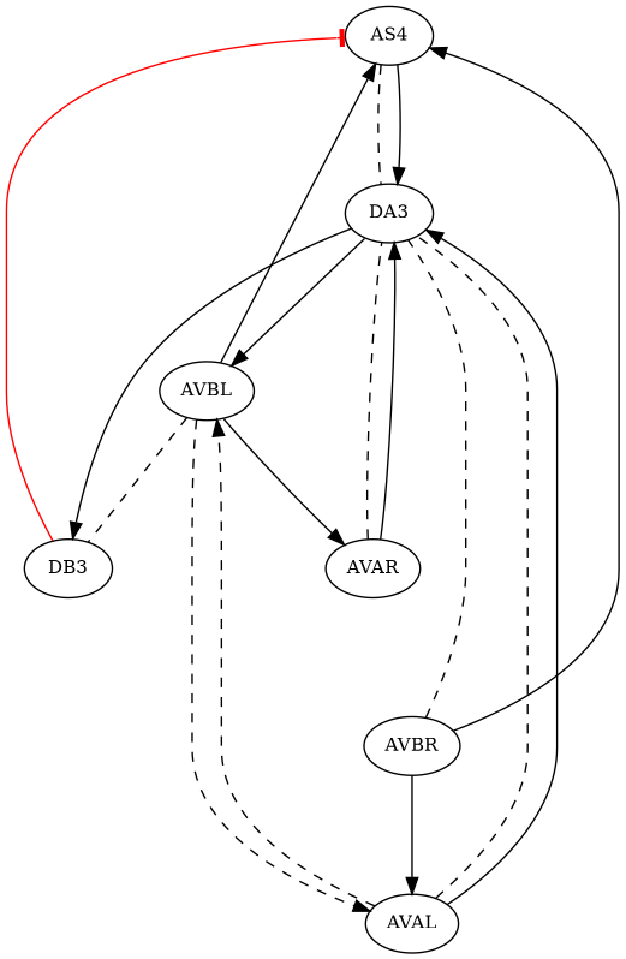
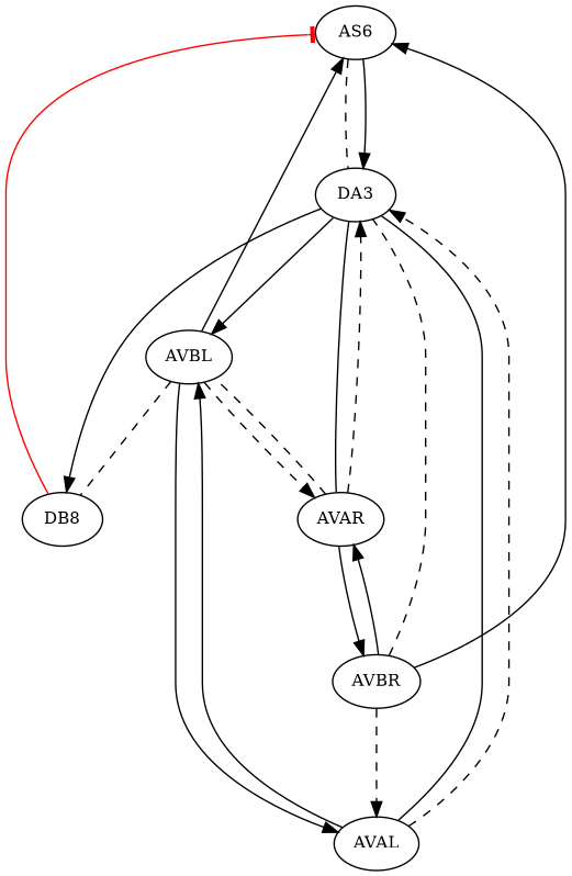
  digraph {
    fontsize=12
    splines=true
    node [fontsize=11]
    edge [minlen=2 color=black]
-   AS4
+   AS4 [label=AS6]
    DA3
    AVBL
-   DB3
+   DB3 [label=DB8]
    AVAL
    AVAR
    AVBR
    AS4 -> DA3 [arrowhead=none style=dashed color=""]
    AS4 -> DA3
    DA3 -> AVBL
    DA3 -> DB3
    AVBL -> AS4
    AVBL -> DB3 [arrowhead=none style=dashed color=""]
-   AVBL -> AVAL [style=dashed]
-   AVBL -> AVAR
+   AVBL -> AVAL
+   AVBL -> AVAR [style=dashed]
    DB3 -> AS4 [arrowhead=tee color=red]
-   AVAL -> DA3 [arrowhead=none style=dashed color=""]
-   AVAL -> DA3
-   AVAL -> AVBL [style=dashed]
-   AVAR -> DA3 [arrowhead=none style=dashed color=""]
-   AVAR -> DA3
+   AVAL -> DA3 [arrowhead=none style=solid color=""]
+   AVAL -> DA3 [style=dashed]
+   AVAL -> AVBL
+   AVAR -> DA3 [arrowhead=none style=solid color=""]
+   AVAR -> DA3 [style=dashed]
+   AVAR -> AVBL [arrowhead=none style=dashed color=""]
+   AVAR -> AVBR
    AVBR -> AS4
    AVBR -> DA3 [arrowhead=none style=dashed color=""]
-   AVBR -> AVAL
+   AVBR -> AVAL [style=dashed]
+   AVBR -> AVAR
  }
